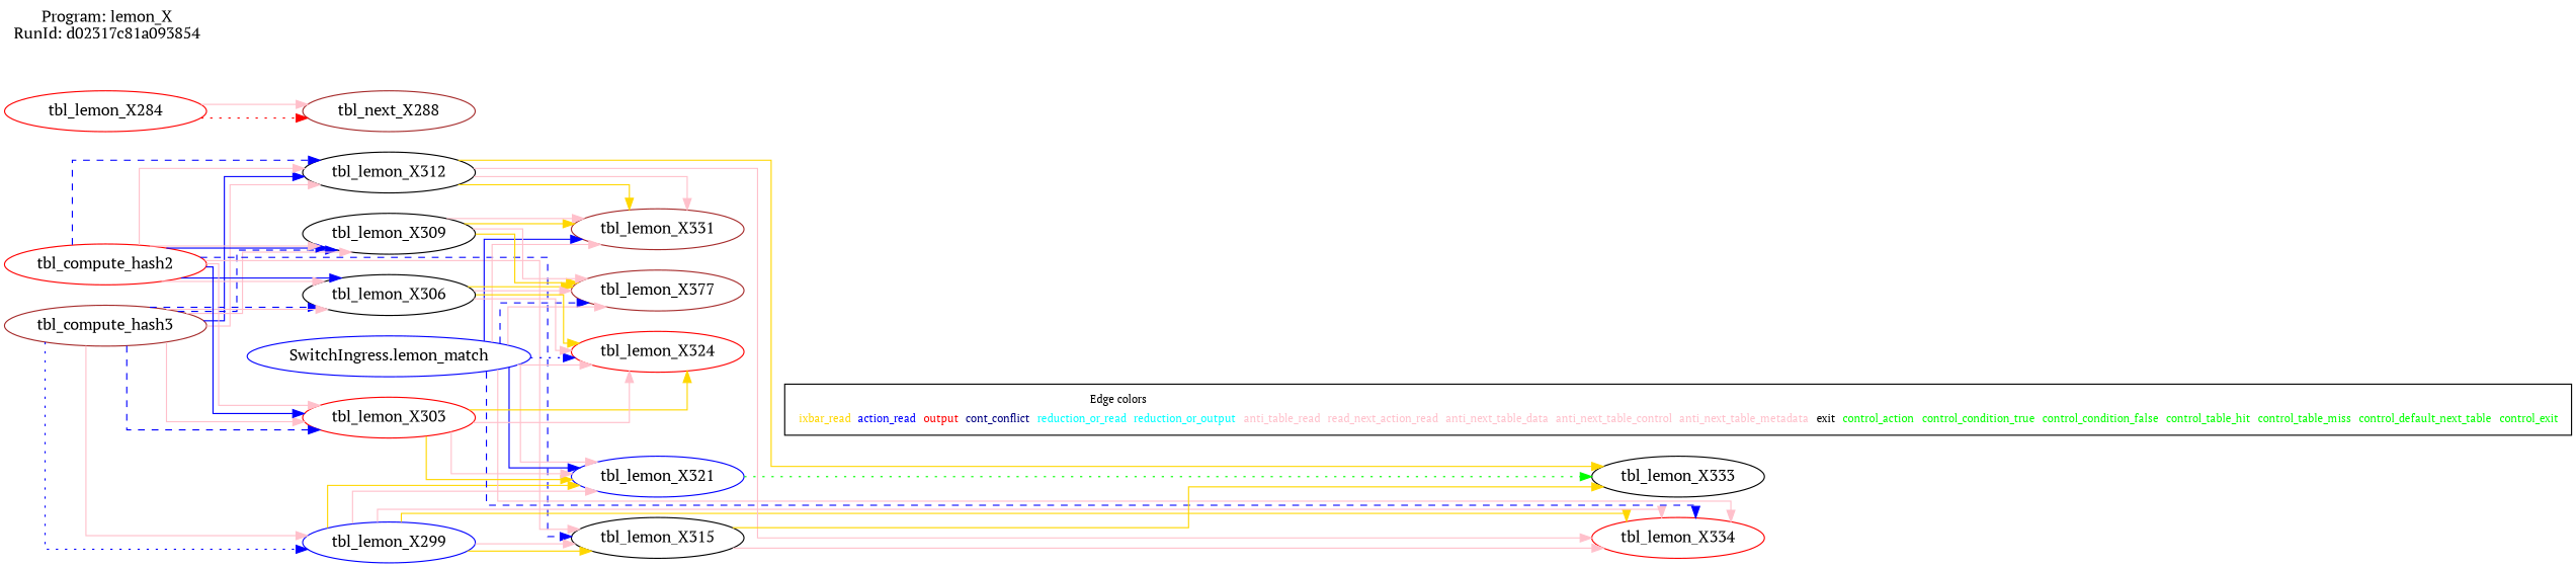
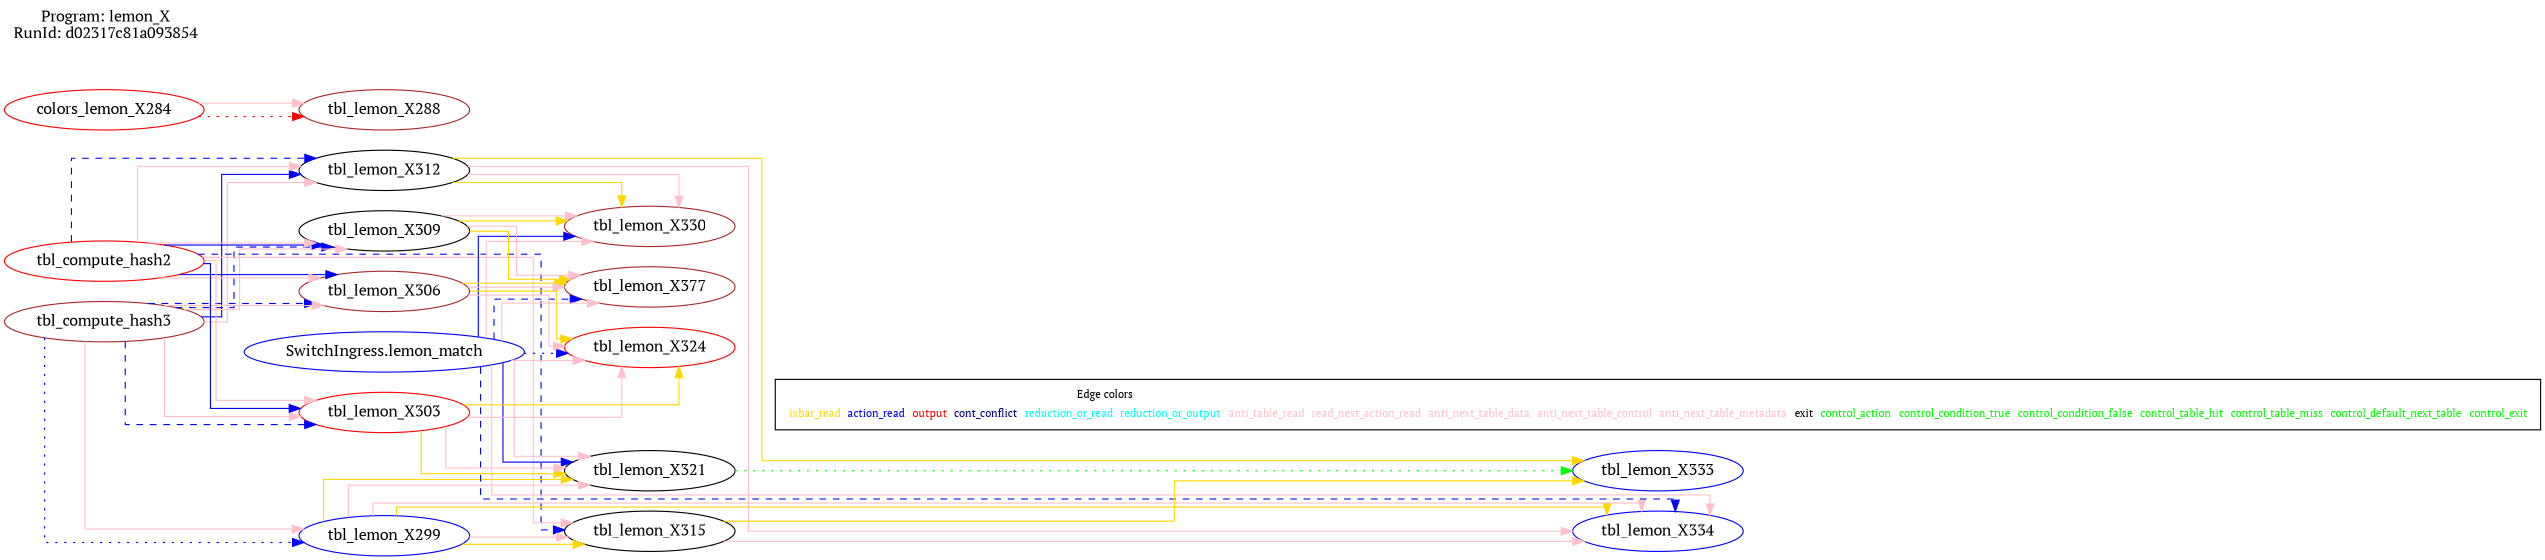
  digraph {
    fontname="PT Serif"
    label="Program: lemon_X\nRunId: d02317c81a093854\n"
    labeljust=l
    labelloc=t
    rankdir=LR
    splines=ortho
    node [color=brown fontname="PT Serif"]
    edge [color=pink fontname="PT Serif"]
-   tbl_lemon_X333 [color=black]
+   tbl_lemon_X333 [color=blue]
    tbl_compute_hash3
    tbl_compute_hash2 [color=red]
-   tbl_lemon_X284 [color=red]
+   tbl_lemon_X284 [color=red label=colors_lemon_X284]
    tbl_lemon_X299 [color=blue]
    "SwitchIngress.lemon_match" [color=blue]
    tbl_lemon_X312 [color=black]
-   tbl_lemon_X288 [label=tbl_next_X288]
+   tbl_lemon_X288
    tbl_lemon_X309 [color=black]
-   tbl_lemon_X306 [color=black]
+   tbl_lemon_X306
    tbl_lemon_X303 [color=red]
    n12 [fontsize=10 label=<<table border="0" cellborder="0"><tr><td colspan="8">Edge colors</td></tr><tr><td><font color="gold">ixbar_read</font></td><td><font color="blue">action_read</font></td><td><font color="red">output</font></td><td><font color="navy">cont_conflict</font></td><td><font color="cyan">reduction_or_read</font></td><td><font color="cyan">reduction_or_output</font></td><td><font color="pink">anti_table_read</font></td><td><font color="pink">read_next_action_read</font></td><td><font color="pink">anti_next_table_data</font></td><td><font color="pink">anti_next_table_control</font></td><td><font color="pink">anti_next_table_metadata</font></td><td><font color="black">exit</font></td><td><font color="green">control_action</font></td><td><font color="green">control_condition_true</font></td><td><font color="green">control_condition_false</font></td><td><font color="green">control_table_hit</font></td><td><font color="green">control_table_miss</font></td><td><font color="green">control_default_next_table</font></td><td><font color="green">control_exit</font></td></tr></table>> shape=record color=""]
    tbl_lemon_X315 [color=black]
-   tbl_lemon_X334 [color=red]
-   tbl_lemon_X321 [color=blue]
-   tbl_lemon_X330 [label=tbl_lemon_X331]
+   tbl_lemon_X334 [color=blue]
+   tbl_lemon_X321 [color=black]
+   tbl_lemon_X330
    n17 [label=tbl_lemon_X377]
    tbl_lemon_X324 [color=red]
    subgraph sub_1 {
      rank=same
      tbl_lemon_X333
    }
    subgraph sub_2 {
      rank=same
      tbl_compute_hash3
      tbl_compute_hash2
      tbl_lemon_X284
    }
    subgraph sub_3 {
      rank=same
      tbl_lemon_X299
      "SwitchIngress.lemon_match"
      tbl_lemon_X312
      tbl_lemon_X288
      tbl_lemon_X309
      tbl_lemon_X306
      tbl_lemon_X303
    }
    subgraph sub_4 {
      rank=max
      subgraph cluster_5 {
        rank=max
        n12
      }
    }
    tbl_compute_hash3 -> tbl_lemon_X299 [color=blue style=dotted]
    tbl_compute_hash3 -> tbl_lemon_X299
    tbl_compute_hash3 -> tbl_lemon_X312 [color=blue style=solid]
    tbl_compute_hash3 -> tbl_lemon_X312
    tbl_compute_hash3 -> tbl_lemon_X309 [color=blue style=dashed]
    tbl_compute_hash3 -> tbl_lemon_X309
    tbl_compute_hash3 -> tbl_lemon_X306 [color=blue style=dashed]
    tbl_compute_hash3 -> tbl_lemon_X306
    tbl_compute_hash3 -> tbl_lemon_X303 [color=blue style=dashed]
    tbl_compute_hash3 -> tbl_lemon_X303
    tbl_compute_hash2 -> tbl_lemon_X312 [color=blue style=dashed]
    tbl_compute_hash2 -> tbl_lemon_X312
    tbl_compute_hash2 -> tbl_lemon_X309 [color=blue style=solid]
    tbl_compute_hash2 -> tbl_lemon_X309
    tbl_compute_hash2 -> tbl_lemon_X306 [color=blue style=solid]
    tbl_compute_hash2 -> tbl_lemon_X306
    tbl_compute_hash2 -> tbl_lemon_X303 [color=blue style=solid]
    tbl_compute_hash2 -> tbl_lemon_X303
    tbl_compute_hash2 -> tbl_lemon_X315 [color=blue style=dashed]
    tbl_compute_hash2 -> tbl_lemon_X315
    tbl_lemon_X284 -> tbl_lemon_X288 [color=red style=dotted]
    tbl_lemon_X284 -> tbl_lemon_X288
    tbl_lemon_X299 -> tbl_lemon_X315 [color=gold]
    tbl_lemon_X299 -> tbl_lemon_X315
    tbl_lemon_X299 -> tbl_lemon_X334 [color=gold]
    tbl_lemon_X299 -> tbl_lemon_X334
    tbl_lemon_X299 -> tbl_lemon_X321 [color=gold]
    tbl_lemon_X299 -> tbl_lemon_X321
    "SwitchIngress.lemon_match" -> tbl_lemon_X334 [color=blue style=dashed]
    "SwitchIngress.lemon_match" -> tbl_lemon_X334
    "SwitchIngress.lemon_match" -> tbl_lemon_X321 [color=blue style=solid]
    "SwitchIngress.lemon_match" -> tbl_lemon_X321
    "SwitchIngress.lemon_match" -> tbl_lemon_X330 [color=blue style=solid]
    "SwitchIngress.lemon_match" -> tbl_lemon_X330
    "SwitchIngress.lemon_match" -> n17 [color=blue style=dashed]
    "SwitchIngress.lemon_match" -> n17
    "SwitchIngress.lemon_match" -> tbl_lemon_X324 [color=blue style=dotted]
    "SwitchIngress.lemon_match" -> tbl_lemon_X324
    tbl_lemon_X312 -> tbl_lemon_X333 [color=gold]
    tbl_lemon_X312 -> tbl_lemon_X334
    tbl_lemon_X312 -> tbl_lemon_X330 [color=gold]
    tbl_lemon_X312 -> tbl_lemon_X330
    tbl_lemon_X309 -> tbl_lemon_X330 [color=gold]
    tbl_lemon_X309 -> tbl_lemon_X330
    tbl_lemon_X309 -> n17 [color=gold]
    tbl_lemon_X309 -> n17
    tbl_lemon_X306 -> n17 [color=gold]
    tbl_lemon_X306 -> n17
    tbl_lemon_X306 -> tbl_lemon_X324 [color=gold]
    tbl_lemon_X306 -> tbl_lemon_X324
    tbl_lemon_X303 -> tbl_lemon_X321 [color=gold]
    tbl_lemon_X303 -> tbl_lemon_X321
    tbl_lemon_X303 -> tbl_lemon_X324 [color=gold]
    tbl_lemon_X303 -> tbl_lemon_X324
    tbl_lemon_X315 -> tbl_lemon_X333 [color=gold]
    tbl_lemon_X315 -> tbl_lemon_X334
    tbl_lemon_X321 -> tbl_lemon_X333 [color=green style=dotted]
  }
